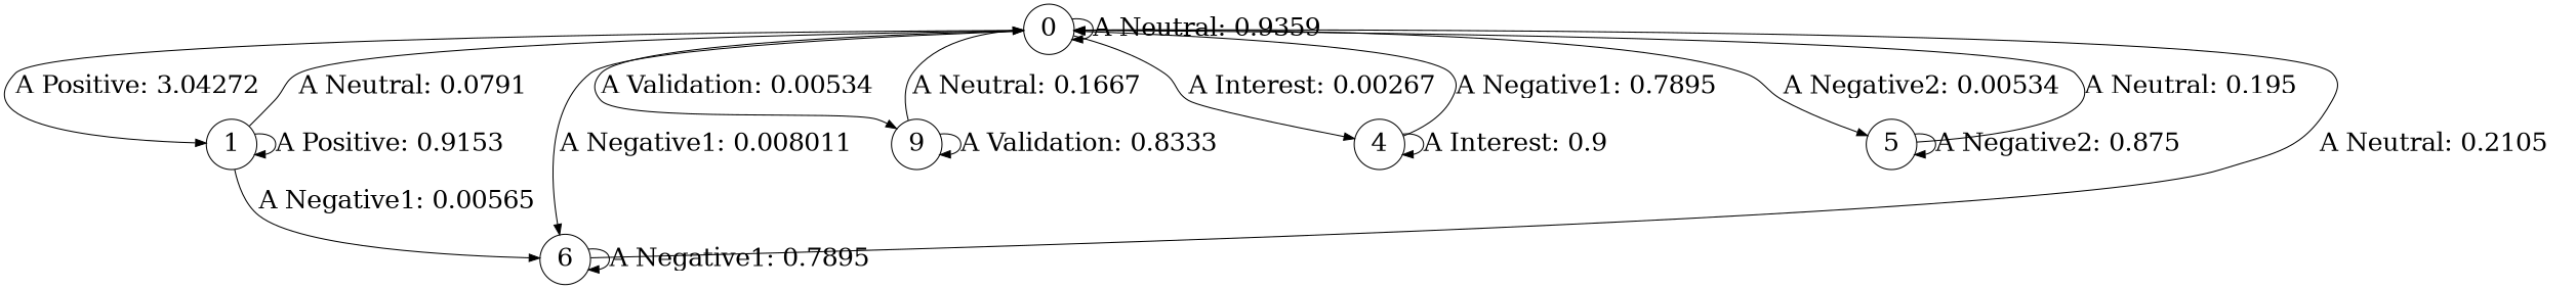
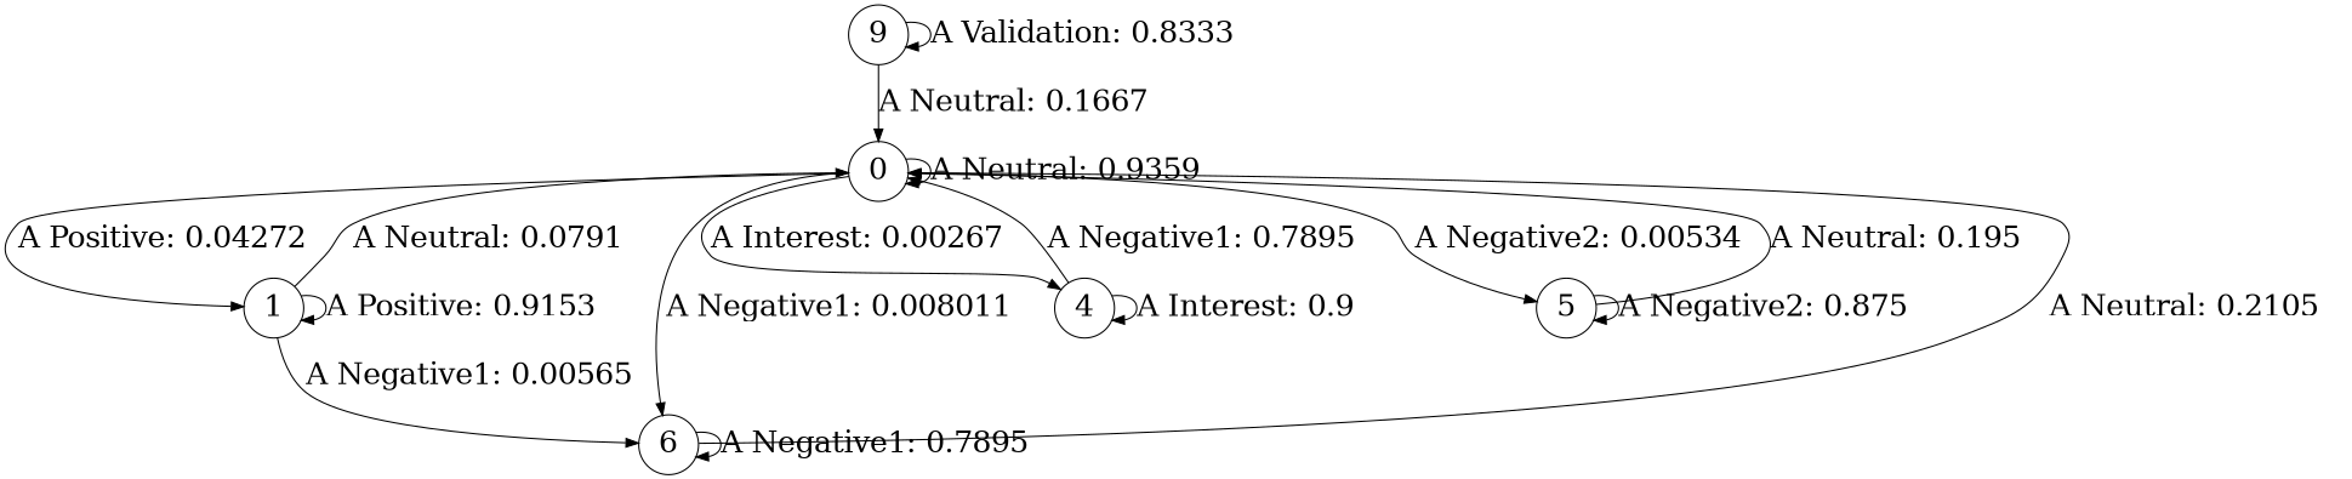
  digraph {
    node [fontsize=24 shape=circle]
    edge [fontsize=24]
    0
    1
    n3 [label=6]
    n4 [label=9]
    4
    5
    0 -> 0 [label="A Neutral: 0.9359   "]
-   0 -> 1 [label="A Positive: 3.04272  "]
+   0 -> 1 [label="A Positive: 0.04272  "]
    0 -> n3 [label="A Negative1: 0.008011  "]
-   0 -> n4 [label="A Validation: 0.00534  "]
    0 -> 4 [label="A Interest: 0.00267  "]
    0 -> 5 [label="A Negative2: 0.00534  "]
    1 -> 0 [label="A Neutral: 0.0791   "]
    1 -> 1 [label="A Positive: 0.9153   "]
    1 -> n3 [label="A Negative1: 0.00565  "]
    n3 -> 0 [label="A Neutral: 0.2105   "]
    n3 -> n3 [label="A Negative1: 0.7895   "]
    n4 -> 0 [label="A Neutral: 0.1667   "]
    n4 -> n4 [label="A Validation: 0.8333   "]
    4 -> 0 [label="A Negative1: 0.7895   "]
    4 -> 4 [label="A Interest: 0.9      "]
    5 -> 0 [label="A Neutral: 0.195    "]
    5 -> 5 [label="A Negative2: 0.875    "]
  }
